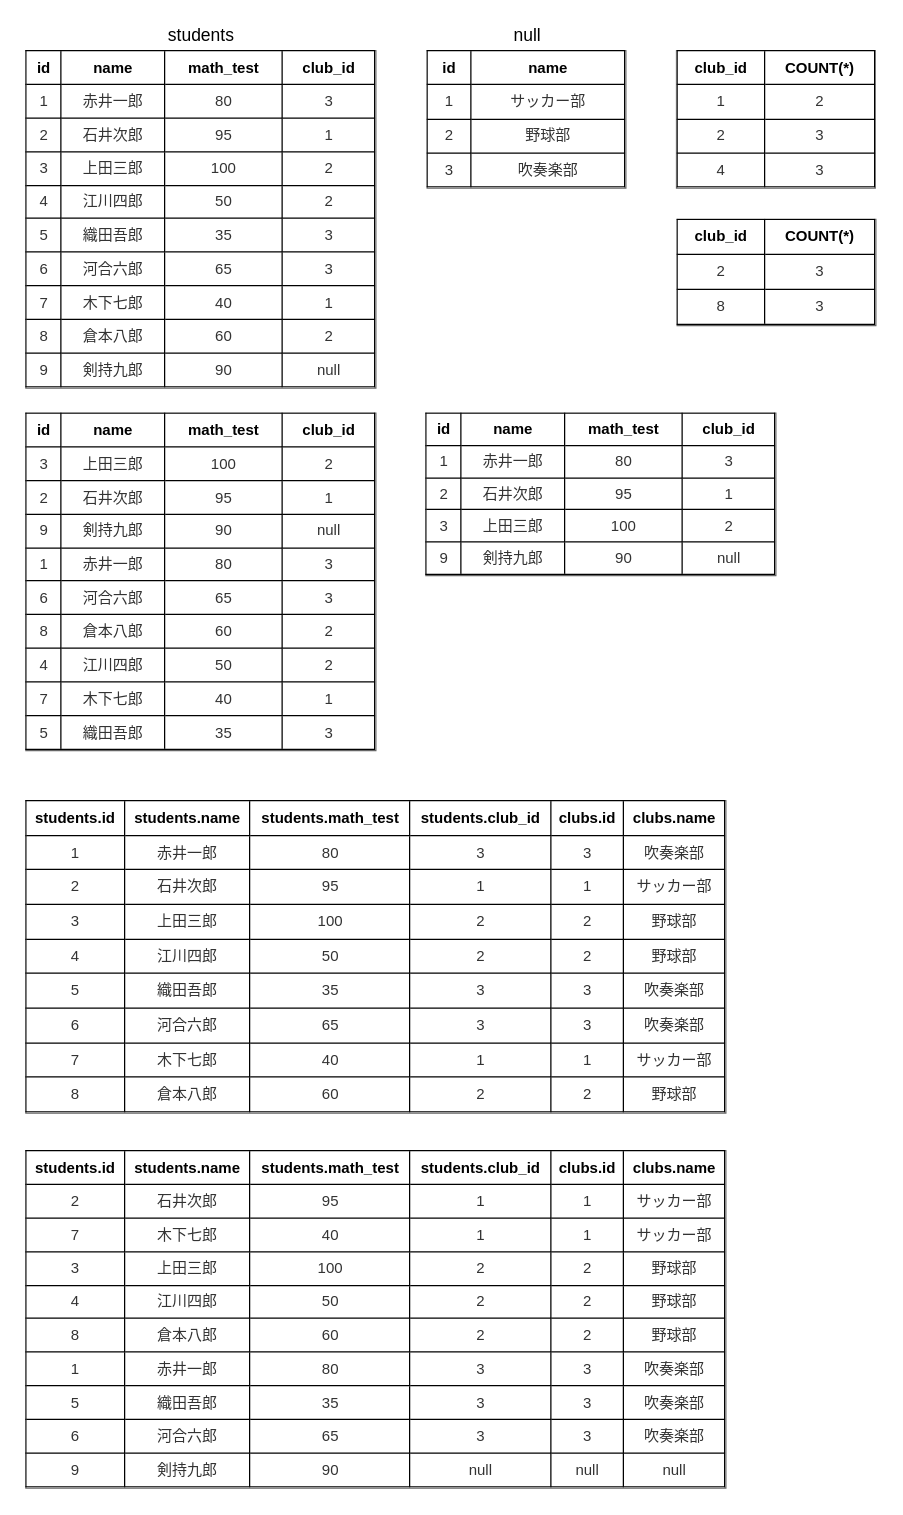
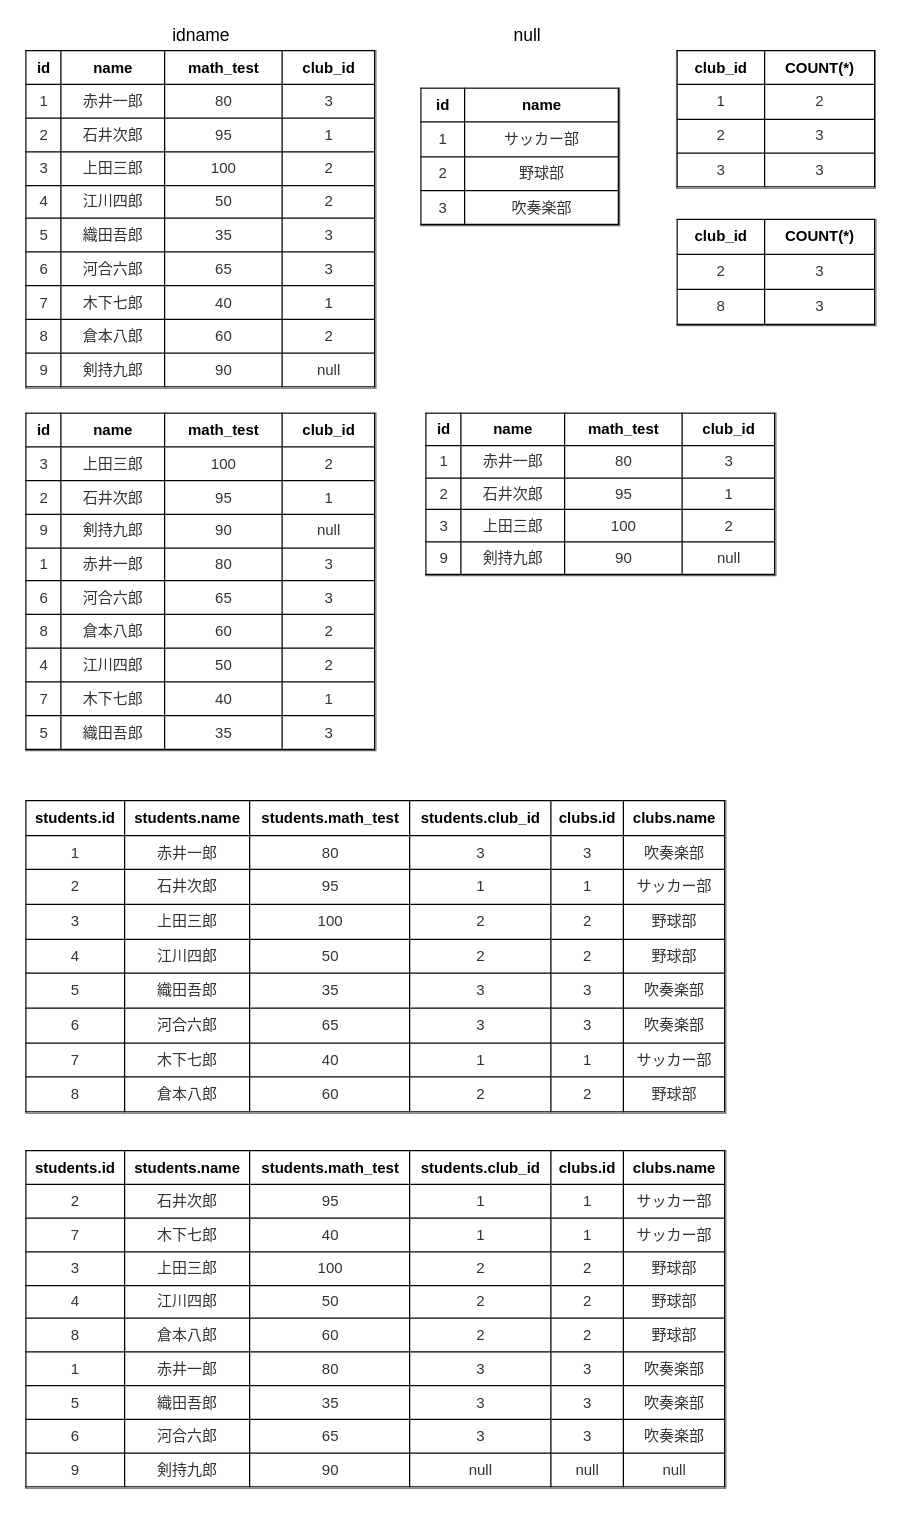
  <mxCell id="0" />
  <mxCell id="1" parent="0" />
  <mxCell id="2" value="&lt;table border=&quot;1&quot; width=&quot;100%&quot; cellpadding=&quot;4&quot; style=&quot;width: 100% ; height: 100% ; border-collapse: collapse ; background-color: rgb(255 , 255 , 255) ; border: 1px solid rgb(0 , 0 , 0)&quot;&gt;&lt;tbody&gt;&lt;tr style=&quot;color: rgb(255 , 255 , 255)&quot;&gt;&lt;th&gt;&lt;font color=&quot;#000000&quot;&gt;id&lt;/font&gt;&lt;/th&gt;&lt;th&gt;&lt;font color=&quot;#000000&quot;&gt;name&lt;/font&gt;&lt;/th&gt;&lt;th&gt;&lt;font color=&quot;#000000&quot;&gt;math_test&lt;/font&gt;&lt;/th&gt;&lt;td&gt;&lt;font color=&quot;#000000&quot;&gt;&lt;b&gt;club_id&lt;/b&gt;&lt;/font&gt;&lt;/td&gt;&lt;/tr&gt;&lt;tr&gt;&lt;td&gt;1&lt;/td&gt;&lt;td&gt;赤井一郎&lt;/td&gt;&lt;td&gt;80&lt;/td&gt;&lt;td&gt;3&lt;/td&gt;&lt;/tr&gt;&lt;tr&gt;&lt;td&gt;2&lt;/td&gt;&lt;td&gt;石井次郎&lt;/td&gt;&lt;td&gt;95&lt;/td&gt;&lt;td&gt;1&lt;/td&gt;&lt;/tr&gt;&lt;tr&gt;&lt;td&gt;3&lt;/td&gt;&lt;td&gt;上田三郎&lt;/td&gt;&lt;td&gt;100&lt;/td&gt;&lt;td&gt;2&lt;/td&gt;&lt;/tr&gt;&lt;tr&gt;&lt;td&gt;4&lt;/td&gt;&lt;td&gt;江川四郎&lt;/td&gt;&lt;td&gt;50&lt;/td&gt;&lt;td&gt;2&lt;/td&gt;&lt;/tr&gt;&lt;tr&gt;&lt;td&gt;5&lt;/td&gt;&lt;td&gt;織田吾郎&lt;/td&gt;&lt;td&gt;35&lt;/td&gt;&lt;td&gt;3&lt;/td&gt;&lt;/tr&gt;&lt;tr&gt;&lt;td&gt;6&lt;/td&gt;&lt;td&gt;河合六郎&lt;/td&gt;&lt;td&gt;65&lt;/td&gt;&lt;td&gt;3&lt;/td&gt;&lt;/tr&gt;&lt;tr&gt;&lt;td&gt;7&lt;/td&gt;&lt;td&gt;木下七郎&lt;/td&gt;&lt;td&gt;40&lt;/td&gt;&lt;td&gt;1&lt;/td&gt;&lt;/tr&gt;&lt;tr&gt;&lt;td&gt;8&lt;/td&gt;&lt;td&gt;倉本八郎&lt;/td&gt;&lt;td&gt;60&lt;/td&gt;&lt;td&gt;2&lt;/td&gt;&lt;/tr&gt;&lt;tr&gt;&lt;td&gt;9&lt;/td&gt;&lt;td&gt;剣持九郎&lt;/td&gt;&lt;td&gt;90&lt;/td&gt;&lt;td&gt;null&lt;/td&gt;&lt;/tr&gt;&lt;/tbody&gt;&lt;/table&gt;" style="text;html=1;overflow=fill;rounded=0;verticalAlign=middle;align=center;fillColor=#FFFFFF;strokeColor=#666666;fontColor=#333333;" vertex="1" parent="1"><mxGeometry x="20" y="40" width="280" height="270" as="geometry" /></mxCell>
- <mxCell id="3" value="students" style="text;html=1;resizable=0;points=[];autosize=1;align=center;verticalAlign=middle;spacingTop=-4;fontSize=14;" vertex="1" parent="1"><mxGeometry x="125" y="20" width="70" height="20" as="geometry" /></mxCell>
+ <mxCell id="3" value="idname" style="text;html=1;resizable=0;points=[];autosize=1;align=center;verticalAlign=middle;spacingTop=-4;fontSize=14;" vertex="1" parent="1"><mxGeometry x="125" y="20" width="70" height="20" as="geometry" /></mxCell>
  <mxCell id="4" value="null" style="text;html=1;resizable=0;points=[];autosize=1;align=center;verticalAlign=middle;spacingTop=-4;fontSize=14;" vertex="1" parent="1"><mxGeometry x="395.5" y="20" width="50" height="20" as="geometry" /></mxCell>
- <mxCell id="5" value="&lt;table border=&quot;1&quot; width=&quot;100%&quot; cellpadding=&quot;4&quot; style=&quot;width: 100% ; height: 100% ; border-collapse: collapse ; background-color: rgb(255 , 255 , 255) ; border: 1px solid rgb(0 , 0 , 0)&quot;&gt;&lt;tbody&gt;&lt;tr style=&quot;color: rgb(255 , 255 , 255)&quot;&gt;&lt;th&gt;&lt;font color=&quot;#000000&quot;&gt;id&lt;/font&gt;&lt;/th&gt;&lt;th&gt;&lt;font color=&quot;#000000&quot;&gt;name&lt;/font&gt;&lt;/th&gt;&lt;/tr&gt;&lt;tr&gt;&lt;td&gt;1&lt;/td&gt;&lt;td&gt;サッカー部&lt;/td&gt;&lt;/tr&gt;&lt;tr&gt;&lt;td&gt;2&lt;/td&gt;&lt;td&gt;野球部&lt;/td&gt;&lt;/tr&gt;&lt;tr&gt;&lt;td&gt;3&lt;/td&gt;&lt;td&gt;吹奏楽部&lt;/td&gt;&lt;/tr&gt;&lt;/tbody&gt;&lt;/table&gt;" style="text;html=1;overflow=fill;rounded=0;verticalAlign=middle;align=center;fillColor=#FFFFFF;strokeColor=#666666;fontColor=#333333;" vertex="1" parent="1"><mxGeometry x="341" y="40" width="159" height="110" as="geometry" /></mxCell>
+ <mxCell id="5" value="&lt;table border=&quot;1&quot; width=&quot;100%&quot; cellpadding=&quot;4&quot; style=&quot;width: 100% ; height: 100% ; border-collapse: collapse ; background-color: rgb(255 , 255 , 255) ; border: 1px solid rgb(0 , 0 , 0)&quot;&gt;&lt;tbody&gt;&lt;tr style=&quot;color: rgb(255 , 255 , 255)&quot;&gt;&lt;th&gt;&lt;font color=&quot;#000000&quot;&gt;id&lt;/font&gt;&lt;/th&gt;&lt;th&gt;&lt;font color=&quot;#000000&quot;&gt;name&lt;/font&gt;&lt;/th&gt;&lt;/tr&gt;&lt;tr&gt;&lt;td&gt;1&lt;/td&gt;&lt;td&gt;サッカー部&lt;/td&gt;&lt;/tr&gt;&lt;tr&gt;&lt;td&gt;2&lt;/td&gt;&lt;td&gt;野球部&lt;/td&gt;&lt;/tr&gt;&lt;tr&gt;&lt;td&gt;3&lt;/td&gt;&lt;td&gt;吹奏楽部&lt;/td&gt;&lt;/tr&gt;&lt;/tbody&gt;&lt;/table&gt;" style="text;html=1;overflow=fill;rounded=0;verticalAlign=middle;align=center;fillColor=#FFFFFF;strokeColor=#666666;fontColor=#333333;" vertex="1" parent="1"><mxGeometry x="336" y="70" width="159" height="110" as="geometry" /></mxCell>
  <mxCell id="6" value="&lt;table border=&quot;1&quot; width=&quot;100%&quot; cellpadding=&quot;4&quot; style=&quot;width: 100% ; height: 100% ; border-collapse: collapse ; background-color: rgb(255 , 255 , 255) ; border: 1px solid rgb(0 , 0 , 0)&quot;&gt;&lt;tbody&gt;&lt;tr style=&quot;color: rgb(255 , 255 , 255)&quot;&gt;&lt;th&gt;&lt;font color=&quot;#000000&quot;&gt;id&lt;/font&gt;&lt;/th&gt;&lt;th&gt;&lt;font color=&quot;#000000&quot;&gt;name&lt;/font&gt;&lt;/th&gt;&lt;th&gt;&lt;font color=&quot;#000000&quot;&gt;math_test&lt;/font&gt;&lt;/th&gt;&lt;td&gt;&lt;font color=&quot;#000000&quot;&gt;&lt;b&gt;club_id&lt;/b&gt;&lt;/font&gt;&lt;/td&gt;&lt;/tr&gt;&lt;tr&gt;&lt;td&gt;3&lt;/td&gt;&lt;td&gt;上田三郎&lt;/td&gt;&lt;td&gt;100&lt;/td&gt;&lt;td&gt;2&lt;/td&gt;&lt;/tr&gt;&lt;tr&gt;&lt;td&gt;2&lt;/td&gt;&lt;td&gt;石井次郎&lt;/td&gt;&lt;td&gt;95&lt;/td&gt;&lt;td&gt;1&lt;/td&gt;&lt;/tr&gt;&lt;tr&gt;&lt;td&gt;9&lt;br&gt;&lt;/td&gt;&lt;td&gt;剣持九郎&lt;/td&gt;&lt;td&gt;90&lt;/td&gt;&lt;td&gt;null&lt;/td&gt;&lt;/tr&gt;&lt;tr&gt;&lt;td&gt;1&lt;/td&gt;&lt;td&gt;赤井一郎&lt;/td&gt;&lt;td&gt;80&lt;/td&gt;&lt;td&gt;3&lt;/td&gt;&lt;/tr&gt;&lt;tr&gt;&lt;td&gt;6&lt;br&gt;&lt;/td&gt;&lt;td&gt;河合六郎&lt;/td&gt;&lt;td&gt;65&lt;/td&gt;&lt;td&gt;3&lt;/td&gt;&lt;/tr&gt;&lt;tr&gt;&lt;td&gt;8&lt;br&gt;&lt;/td&gt;&lt;td&gt;倉本八郎&lt;/td&gt;&lt;td&gt;60&lt;/td&gt;&lt;td&gt;2&lt;/td&gt;&lt;/tr&gt;&lt;tr&gt;&lt;td&gt;4&lt;br&gt;&lt;/td&gt;&lt;td&gt;江川四郎&lt;/td&gt;&lt;td&gt;50&lt;/td&gt;&lt;td&gt;2&lt;/td&gt;&lt;/tr&gt;&lt;tr&gt;&lt;td&gt;7&lt;br&gt;&lt;/td&gt;&lt;td&gt;木下七郎&lt;/td&gt;&lt;td&gt;40&lt;/td&gt;&lt;td&gt;1&lt;/td&gt;&lt;/tr&gt;&lt;tr&gt;&lt;td&gt;5&lt;br&gt;&lt;/td&gt;&lt;td&gt;織田吾郎&lt;/td&gt;&lt;td&gt;35&lt;/td&gt;&lt;td&gt;3&lt;/td&gt;&lt;/tr&gt;&lt;/tbody&gt;&lt;/table&gt;" style="text;html=1;overflow=fill;rounded=0;verticalAlign=middle;align=center;fillColor=#FFFFFF;strokeColor=#666666;fontColor=#333333;" vertex="1" parent="1"><mxGeometry x="20" y="330" width="280" height="270" as="geometry" /></mxCell>
  <mxCell id="7" value="&lt;table border=&quot;1&quot; width=&quot;100%&quot; cellpadding=&quot;4&quot; style=&quot;width: 100% ; height: 100% ; border-collapse: collapse ; background-color: rgb(255 , 255 , 255) ; border: 1px solid rgb(0 , 0 , 0)&quot;&gt;&lt;tbody&gt;&lt;tr style=&quot;color: rgb(255 , 255 , 255)&quot;&gt;&lt;th&gt;&lt;font color=&quot;#000000&quot;&gt;id&lt;/font&gt;&lt;/th&gt;&lt;th&gt;&lt;font color=&quot;#000000&quot;&gt;name&lt;/font&gt;&lt;/th&gt;&lt;th&gt;&lt;font color=&quot;#000000&quot;&gt;math_test&lt;/font&gt;&lt;/th&gt;&lt;td&gt;&lt;font color=&quot;#000000&quot;&gt;&lt;b&gt;club_id&lt;/b&gt;&lt;/font&gt;&lt;/td&gt;&lt;/tr&gt;&lt;tr&gt;&lt;td&gt;1&lt;/td&gt;&lt;td&gt;赤井一郎&lt;/td&gt;&lt;td&gt;80&lt;/td&gt;&lt;td&gt;3&lt;/td&gt;&lt;/tr&gt;&lt;tr&gt;&lt;td&gt;2&lt;/td&gt;&lt;td&gt;石井次郎&lt;/td&gt;&lt;td&gt;95&lt;/td&gt;&lt;td&gt;1&lt;/td&gt;&lt;/tr&gt;&lt;tr&gt;&lt;td&gt;3&lt;/td&gt;&lt;td&gt;上田三郎&lt;/td&gt;&lt;td&gt;100&lt;/td&gt;&lt;td&gt;2&lt;/td&gt;&lt;/tr&gt;&lt;tr&gt;&lt;td&gt;9&lt;/td&gt;&lt;td&gt;剣持九郎&lt;/td&gt;&lt;td&gt;90&lt;/td&gt;&lt;td&gt;null&lt;/td&gt;&lt;/tr&gt;&lt;/tbody&gt;&lt;/table&gt;" style="text;html=1;overflow=fill;rounded=0;verticalAlign=middle;align=center;fillColor=#FFFFFF;strokeColor=#666666;fontColor=#333333;" vertex="1" parent="1"><mxGeometry x="340" y="330" width="280" height="130" as="geometry" /></mxCell>
- <mxCell id="8" value="&lt;table border=&quot;1&quot; width=&quot;100%&quot; cellpadding=&quot;4&quot; style=&quot;width: 100% ; height: 100% ; border-collapse: collapse ; background-color: rgb(255 , 255 , 255) ; border: 1px solid rgb(0 , 0 , 0)&quot;&gt;&lt;tbody&gt;&lt;tr style=&quot;color: rgb(255 , 255 , 255)&quot;&gt;&lt;th&gt;&lt;font color=&quot;#000000&quot;&gt;club_id&lt;/font&gt;&lt;/th&gt;&lt;th&gt;&lt;font color=&quot;#000000&quot;&gt;COUNT(*)&lt;/font&gt;&lt;/th&gt;&lt;/tr&gt;&lt;tr&gt;&lt;td&gt;1&lt;/td&gt;&lt;td&gt;2&lt;/td&gt;&lt;/tr&gt;&lt;tr&gt;&lt;td&gt;2&lt;/td&gt;&lt;td&gt;3&lt;/td&gt;&lt;/tr&gt;&lt;tr&gt;&lt;td&gt;4&lt;/td&gt;&lt;td&gt;3&lt;/td&gt;&lt;/tr&gt;&lt;/tbody&gt;&lt;/table&gt;" style="text;html=1;overflow=fill;rounded=0;verticalAlign=middle;align=center;fillColor=#FFFFFF;strokeColor=#666666;fontColor=#333333;" vertex="1" parent="1"><mxGeometry x="540.5" y="40" width="159" height="110" as="geometry" /></mxCell>
+ <mxCell id="8" value="&lt;table border=&quot;1&quot; width=&quot;100%&quot; cellpadding=&quot;4&quot; style=&quot;width: 100% ; height: 100% ; border-collapse: collapse ; background-color: rgb(255 , 255 , 255) ; border: 1px solid rgb(0 , 0 , 0)&quot;&gt;&lt;tbody&gt;&lt;tr style=&quot;color: rgb(255 , 255 , 255)&quot;&gt;&lt;th&gt;&lt;font color=&quot;#000000&quot;&gt;club_id&lt;/font&gt;&lt;/th&gt;&lt;th&gt;&lt;font color=&quot;#000000&quot;&gt;COUNT(*)&lt;/font&gt;&lt;/th&gt;&lt;/tr&gt;&lt;tr&gt;&lt;td&gt;1&lt;/td&gt;&lt;td&gt;2&lt;/td&gt;&lt;/tr&gt;&lt;tr&gt;&lt;td&gt;2&lt;/td&gt;&lt;td&gt;3&lt;/td&gt;&lt;/tr&gt;&lt;tr&gt;&lt;td&gt;3&lt;/td&gt;&lt;td&gt;3&lt;/td&gt;&lt;/tr&gt;&lt;/tbody&gt;&lt;/table&gt;" style="text;html=1;overflow=fill;rounded=0;verticalAlign=middle;align=center;fillColor=#FFFFFF;strokeColor=#666666;fontColor=#333333;" vertex="1" parent="1"><mxGeometry x="540.5" y="40" width="159" height="110" as="geometry" /></mxCell>
  <mxCell id="9" value="&lt;table border=&quot;1&quot; width=&quot;100%&quot; cellpadding=&quot;4&quot; style=&quot;width: 100% ; height: 100% ; border-collapse: collapse ; background-color: rgb(255 , 255 , 255) ; border: 1px solid rgb(0 , 0 , 0)&quot;&gt;&lt;tbody&gt;&lt;tr style=&quot;color: rgb(255 , 255 , 255)&quot;&gt;&lt;th&gt;&lt;font color=&quot;#000000&quot;&gt;students.id&lt;/font&gt;&lt;/th&gt;&lt;th&gt;&lt;font color=&quot;#000000&quot;&gt;students.name&lt;/font&gt;&lt;/th&gt;&lt;th&gt;&lt;font color=&quot;#000000&quot;&gt;students.math_test&lt;/font&gt;&lt;/th&gt;&lt;td&gt;&lt;font color=&quot;#000000&quot;&gt;&lt;b&gt;students.club_id&lt;/b&gt;&lt;/font&gt;&lt;/td&gt;&lt;td&gt;&lt;font color=&quot;#000000&quot;&gt;&lt;b&gt;clubs.id&lt;/b&gt;&lt;/font&gt;&lt;/td&gt;&lt;td&gt;&lt;font color=&quot;#000000&quot;&gt;&lt;b&gt;clubs.name&lt;/b&gt;&lt;/font&gt;&lt;/td&gt;&lt;/tr&gt;&lt;tr&gt;&lt;td&gt;1&lt;/td&gt;&lt;td&gt;赤井一郎&lt;/td&gt;&lt;td&gt;80&lt;/td&gt;&lt;td&gt;3&lt;/td&gt;&lt;td&gt;3&lt;/td&gt;&lt;td&gt;吹奏楽部&lt;/td&gt;&lt;/tr&gt;&lt;tr&gt;&lt;td&gt;2&lt;/td&gt;&lt;td&gt;石井次郎&lt;/td&gt;&lt;td&gt;95&lt;/td&gt;&lt;td&gt;1&lt;/td&gt;&lt;td&gt;1&lt;/td&gt;&lt;td&gt;サッカー部&lt;/td&gt;&lt;/tr&gt;&lt;tr&gt;&lt;td&gt;3&lt;/td&gt;&lt;td&gt;上田三郎&lt;/td&gt;&lt;td&gt;100&lt;/td&gt;&lt;td&gt;2&lt;/td&gt;&lt;td&gt;2&lt;/td&gt;&lt;td&gt;野球部&lt;/td&gt;&lt;/tr&gt;&lt;tr&gt;&lt;td&gt;4&lt;/td&gt;&lt;td&gt;江川四郎&lt;/td&gt;&lt;td&gt;50&lt;/td&gt;&lt;td&gt;2&lt;/td&gt;&lt;td&gt;2&lt;/td&gt;&lt;td&gt;野球部&lt;/td&gt;&lt;/tr&gt;&lt;tr&gt;&lt;td&gt;5&lt;/td&gt;&lt;td&gt;織田吾郎&lt;/td&gt;&lt;td&gt;35&lt;/td&gt;&lt;td&gt;3&lt;/td&gt;&lt;td&gt;3&lt;/td&gt;&lt;td&gt;吹奏楽部&lt;/td&gt;&lt;/tr&gt;&lt;tr&gt;&lt;td&gt;6&lt;/td&gt;&lt;td&gt;河合六郎&lt;/td&gt;&lt;td&gt;65&lt;/td&gt;&lt;td&gt;3&lt;/td&gt;&lt;td&gt;3&lt;/td&gt;&lt;td&gt;吹奏楽部&lt;/td&gt;&lt;/tr&gt;&lt;tr&gt;&lt;td&gt;7&lt;/td&gt;&lt;td&gt;木下七郎&lt;/td&gt;&lt;td&gt;40&lt;/td&gt;&lt;td&gt;1&lt;/td&gt;&lt;td&gt;1&lt;/td&gt;&lt;td&gt;サッカー部&lt;/td&gt;&lt;/tr&gt;&lt;tr&gt;&lt;td&gt;8&lt;/td&gt;&lt;td&gt;倉本八郎&lt;/td&gt;&lt;td&gt;60&lt;/td&gt;&lt;td&gt;2&lt;/td&gt;&lt;td&gt;2&lt;/td&gt;&lt;td&gt;野球部&lt;/td&gt;&lt;/tr&gt;&lt;/tbody&gt;&lt;/table&gt;" style="text;html=1;overflow=fill;rounded=0;verticalAlign=middle;align=center;fillColor=#FFFFFF;strokeColor=#666666;fontColor=#333333;" vertex="1" parent="1"><mxGeometry x="20" y="640" width="560" height="250" as="geometry" /></mxCell>
  <mxCell id="10" value="&lt;table border=&quot;1&quot; width=&quot;100%&quot; cellpadding=&quot;4&quot; style=&quot;width: 100% ; height: 100% ; border-collapse: collapse ; background-color: rgb(255 , 255 , 255) ; border: 1px solid rgb(0 , 0 , 0)&quot;&gt;&lt;tbody&gt;&lt;tr style=&quot;color: rgb(255 , 255 , 255)&quot;&gt;&lt;th&gt;&lt;font color=&quot;#000000&quot;&gt;club_id&lt;/font&gt;&lt;/th&gt;&lt;th&gt;&lt;font color=&quot;#000000&quot;&gt;COUNT(*)&lt;/font&gt;&lt;/th&gt;&lt;/tr&gt;&lt;tr&gt;&lt;td&gt;2&lt;/td&gt;&lt;td&gt;3&lt;/td&gt;&lt;/tr&gt;&lt;tr&gt;&lt;td&gt;8&lt;/td&gt;&lt;td&gt;3&lt;/td&gt;&lt;/tr&gt;&lt;/tbody&gt;&lt;/table&gt;" style="text;html=1;overflow=fill;rounded=0;verticalAlign=middle;align=center;fillColor=#FFFFFF;strokeColor=#666666;fontColor=#333333;" vertex="1" parent="1"><mxGeometry x="541" y="175" width="159" height="85" as="geometry" /></mxCell>
  <mxCell id="11" value="&lt;table border=&quot;1&quot; width=&quot;100%&quot; cellpadding=&quot;4&quot; style=&quot;width: 100% ; height: 100% ; border-collapse: collapse ; background-color: rgb(255 , 255 , 255) ; border: 1px solid rgb(0 , 0 , 0)&quot;&gt;&lt;tbody&gt;&lt;tr style=&quot;color: rgb(255 , 255 , 255)&quot;&gt;&lt;th&gt;&lt;font color=&quot;#000000&quot;&gt;students.id&lt;/font&gt;&lt;/th&gt;&lt;th&gt;&lt;font color=&quot;#000000&quot;&gt;students.name&lt;/font&gt;&lt;/th&gt;&lt;th&gt;&lt;font color=&quot;#000000&quot;&gt;students.math_test&lt;/font&gt;&lt;/th&gt;&lt;td&gt;&lt;font color=&quot;#000000&quot;&gt;&lt;b&gt;students.club_id&lt;/b&gt;&lt;/font&gt;&lt;/td&gt;&lt;td&gt;&lt;b&gt;&lt;font color=&quot;#000000&quot;&gt;clubs.id&lt;/font&gt;&lt;/b&gt;&lt;/td&gt;&lt;td&gt;&lt;b&gt;&lt;font color=&quot;#000000&quot;&gt;clubs.name&lt;/font&gt;&lt;/b&gt;&lt;/td&gt;&lt;/tr&gt;&lt;tr&gt;&lt;td&gt;2&lt;/td&gt;&lt;td&gt;石井次郎&lt;/td&gt;&lt;td&gt;95&lt;/td&gt;&lt;td&gt;1&lt;/td&gt;&lt;td&gt;1&lt;/td&gt;&lt;td&gt;サッカー部&lt;/td&gt;&lt;/tr&gt;&lt;tr&gt;&lt;td&gt;7&lt;br&gt;&lt;/td&gt;&lt;td&gt;木下七郎&lt;/td&gt;&lt;td&gt;40&lt;/td&gt;&lt;td&gt;1&lt;/td&gt;&lt;td&gt;1&lt;/td&gt;&lt;td&gt;サッカー部&lt;/td&gt;&lt;/tr&gt;&lt;tr&gt;&lt;td&gt;3&lt;/td&gt;&lt;td&gt;上田三郎&lt;/td&gt;&lt;td&gt;100&lt;/td&gt;&lt;td&gt;2&lt;/td&gt;&lt;td&gt;2&lt;/td&gt;&lt;td&gt;野球部&lt;/td&gt;&lt;/tr&gt;&lt;tr&gt;&lt;td&gt;4&lt;/td&gt;&lt;td&gt;江川四郎&lt;/td&gt;&lt;td&gt;50&lt;/td&gt;&lt;td&gt;2&lt;/td&gt;&lt;td&gt;2&lt;/td&gt;&lt;td&gt;野球部&lt;br&gt;&lt;/td&gt;&lt;/tr&gt;&lt;tr&gt;&lt;td&gt;8&lt;/td&gt;&lt;td&gt;倉本八郎&lt;br&gt;&lt;/td&gt;&lt;td&gt;60&lt;br&gt;&lt;/td&gt;&lt;td&gt;2&lt;br&gt;&lt;/td&gt;&lt;td&gt;2&lt;/td&gt;&lt;td&gt;野球部&lt;br&gt;&lt;/td&gt;&lt;/tr&gt;&lt;tr&gt;&lt;td&gt;1&lt;/td&gt;&lt;td&gt;赤井一郎&lt;/td&gt;&lt;td&gt;80&lt;/td&gt;&lt;td&gt;3&lt;/td&gt;&lt;td&gt;3&lt;/td&gt;&lt;td&gt;吹奏楽部&lt;/td&gt;&lt;/tr&gt;&lt;tr&gt;&lt;td&gt;5&lt;/td&gt;&lt;td&gt;織田吾郎&lt;/td&gt;&lt;td&gt;35&lt;/td&gt;&lt;td&gt;3&lt;/td&gt;&lt;td&gt;3&lt;/td&gt;&lt;td&gt;吹奏楽部&lt;br&gt;&lt;/td&gt;&lt;/tr&gt;&lt;tr&gt;&lt;td&gt;6&lt;/td&gt;&lt;td&gt;河合六郎&lt;/td&gt;&lt;td&gt;65&lt;/td&gt;&lt;td&gt;3&lt;/td&gt;&lt;td&gt;3&lt;/td&gt;&lt;td&gt;吹奏楽部&lt;br&gt;&lt;/td&gt;&lt;/tr&gt;&lt;tr&gt;&lt;td&gt;9&lt;/td&gt;&lt;td&gt;剣持九郎&lt;/td&gt;&lt;td&gt;90&lt;/td&gt;&lt;td&gt;null&lt;/td&gt;&lt;td&gt;null&lt;/td&gt;&lt;td&gt;null&lt;/td&gt;&lt;/tr&gt;&lt;/tbody&gt;&lt;/table&gt;" style="text;html=1;overflow=fill;rounded=0;verticalAlign=middle;align=center;fillColor=#FFFFFF;strokeColor=#666666;fontColor=#333333;" vertex="1" parent="1"><mxGeometry x="20" y="920" width="560" height="270" as="geometry" /></mxCell>
